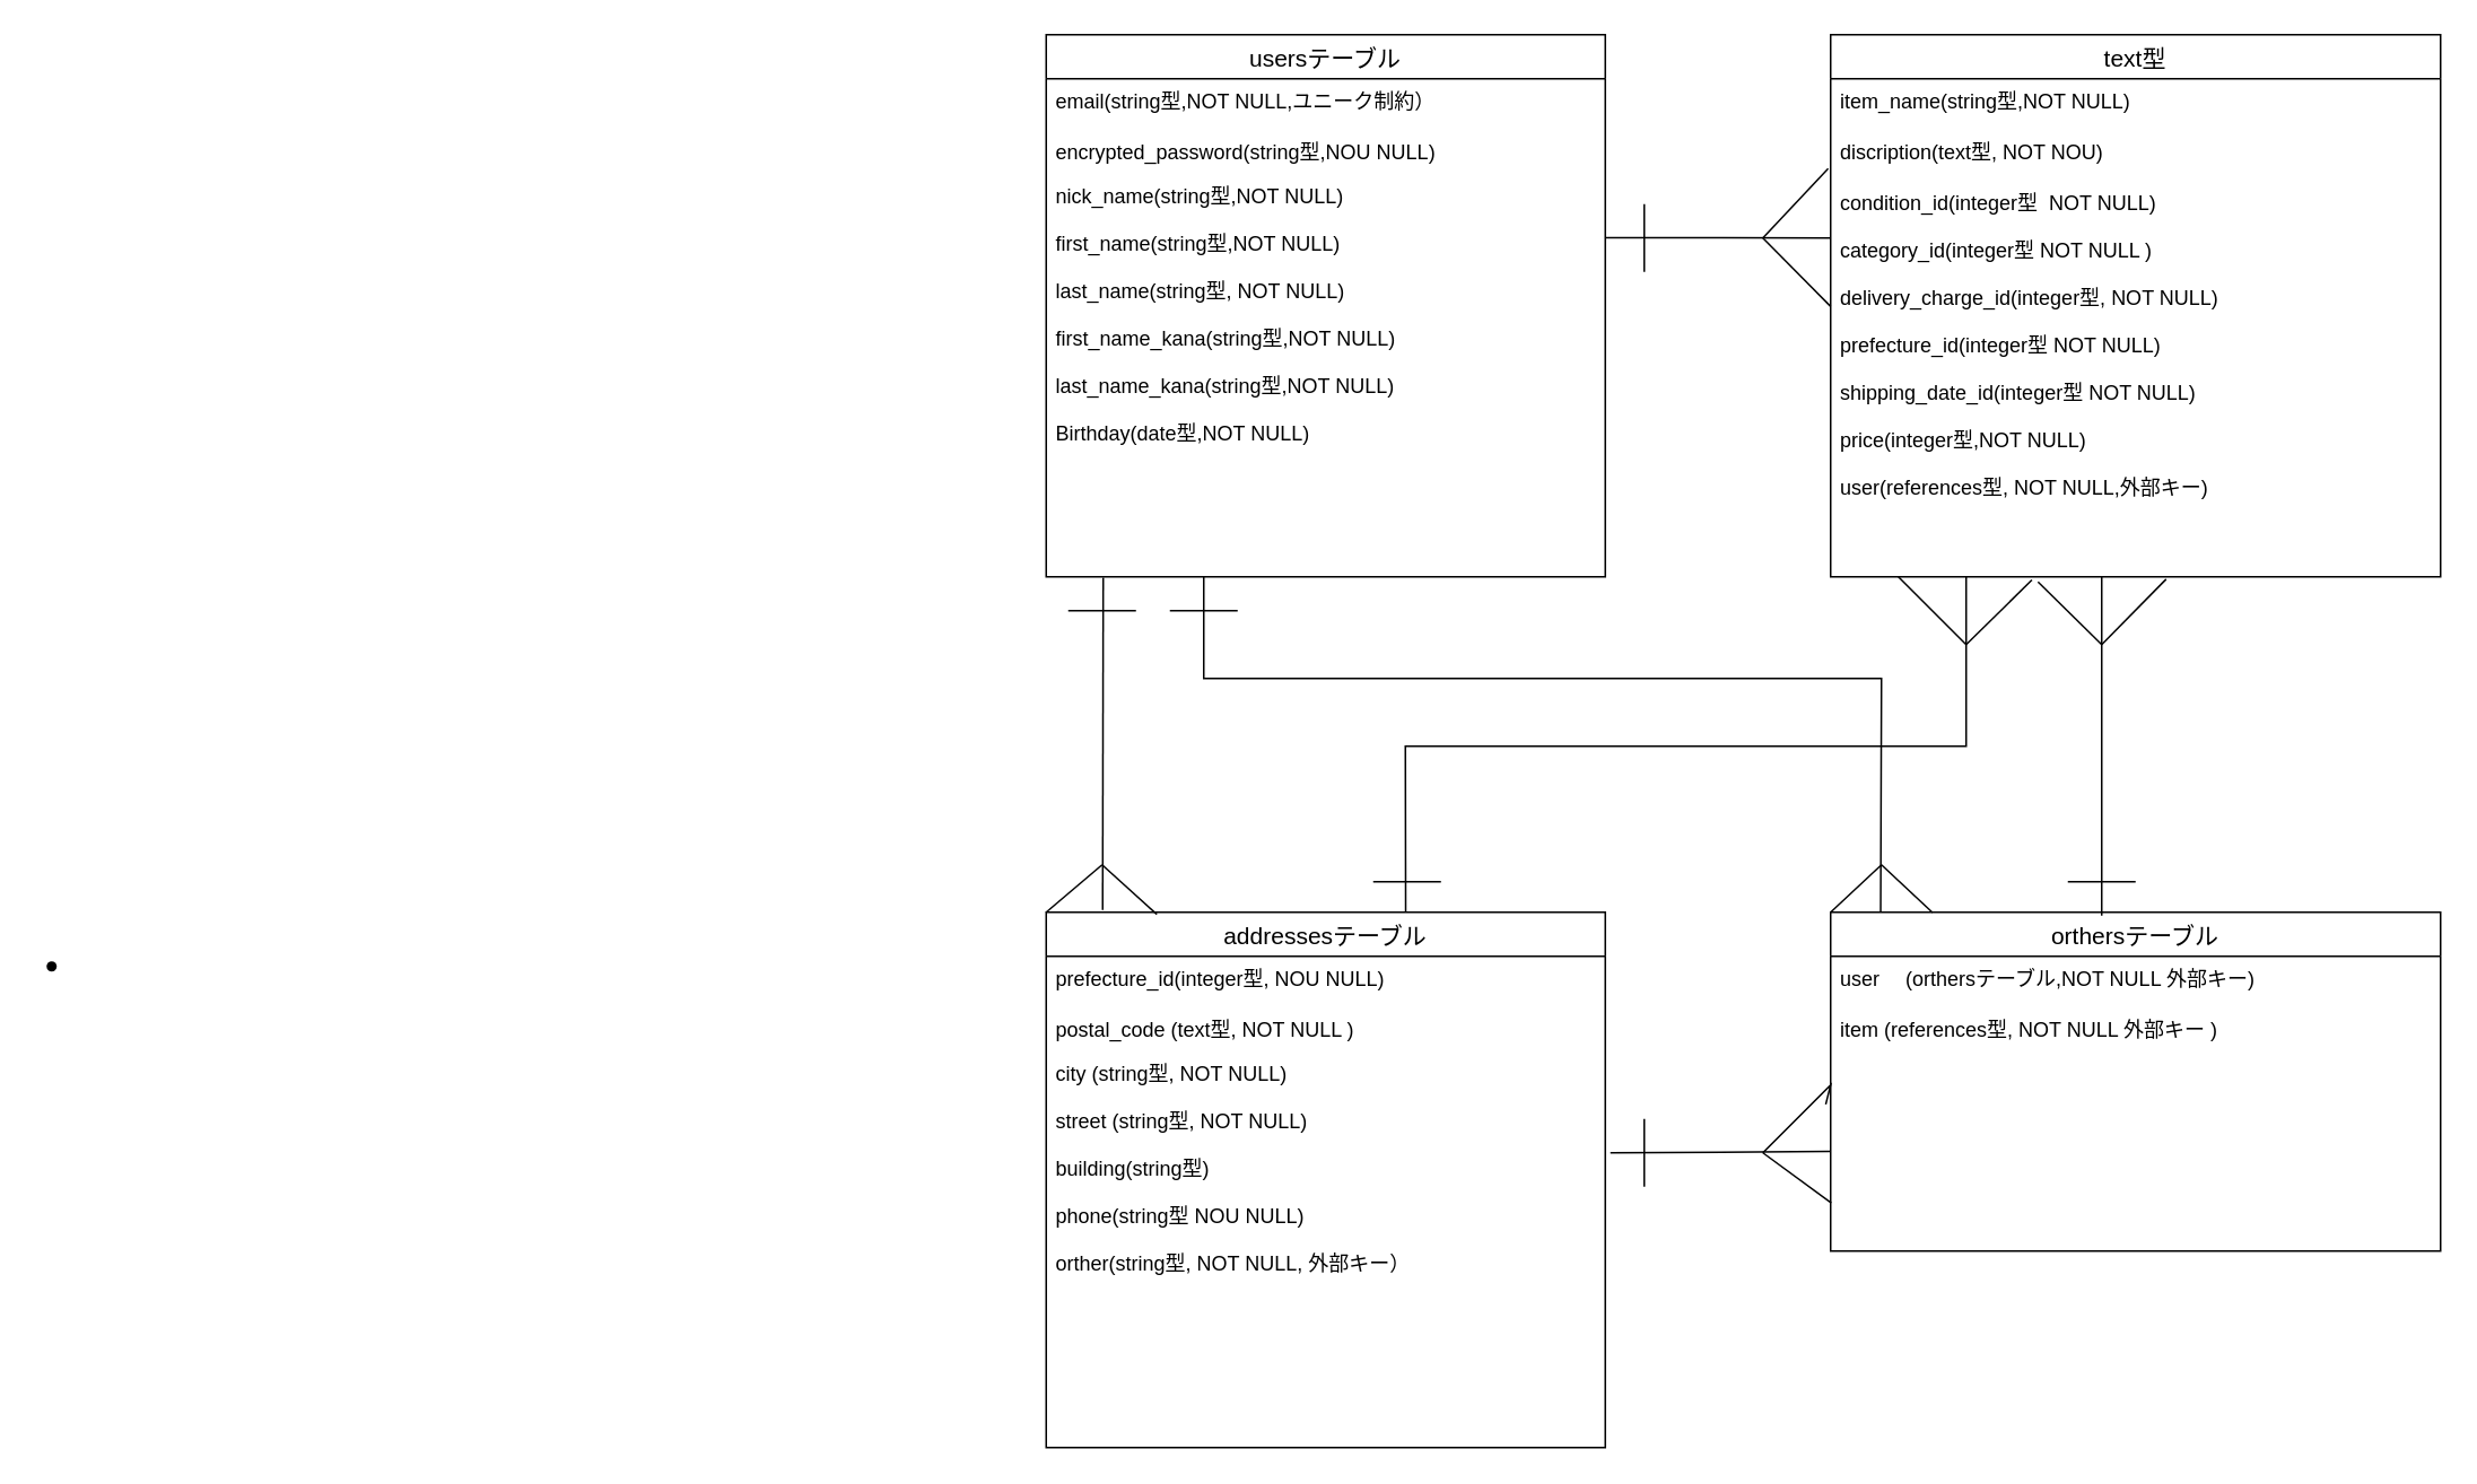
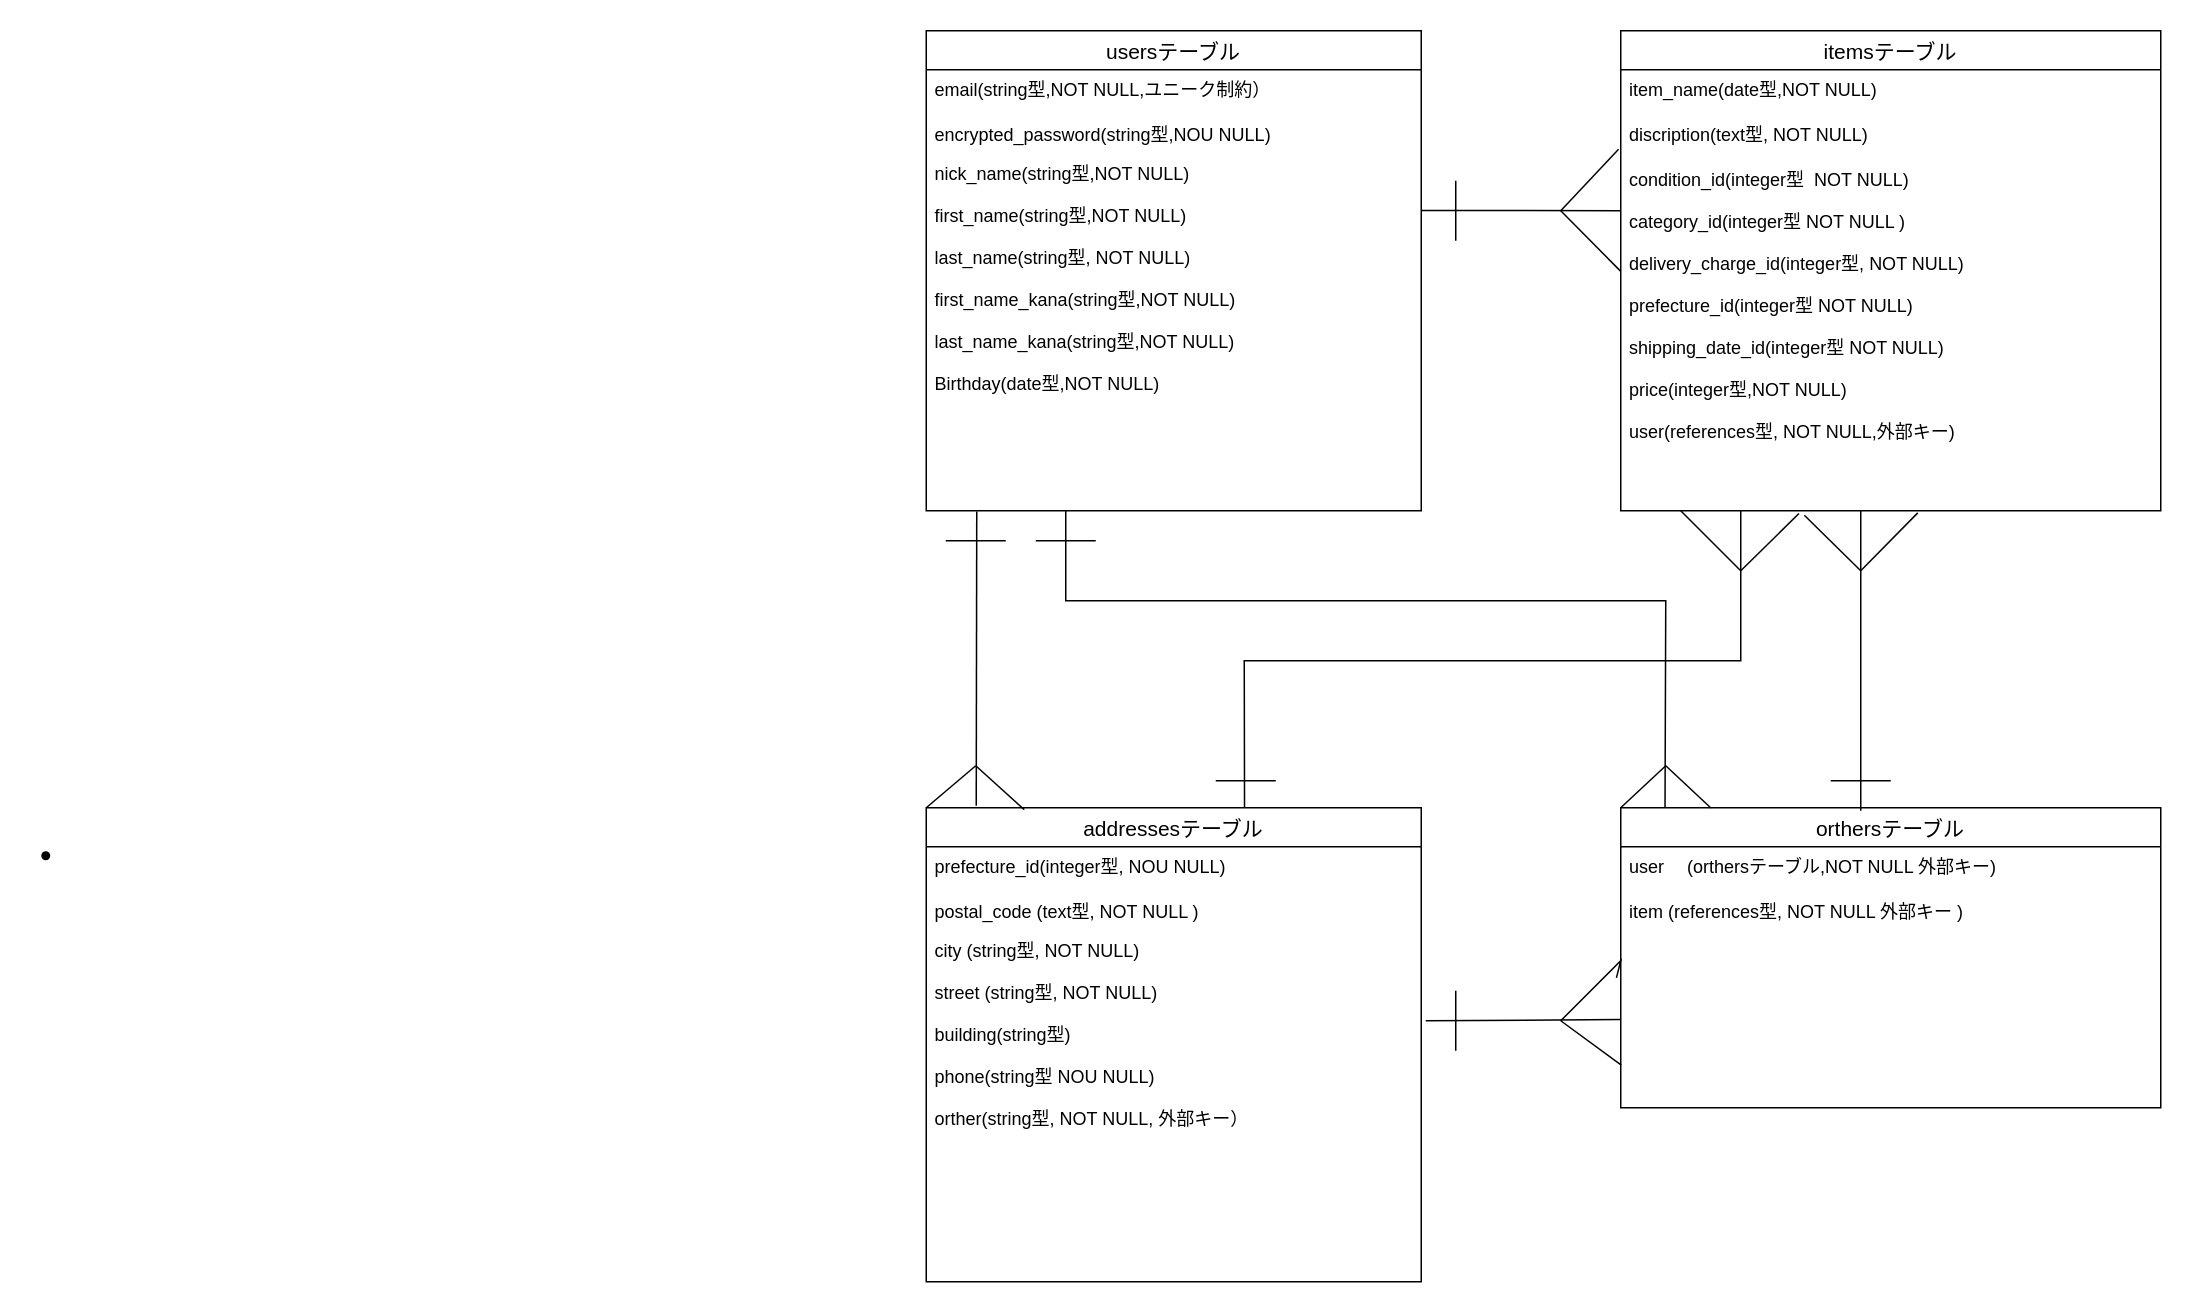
  <mxCell id="0" />
  <mxCell id="1" parent="0" />
- <mxCell id="2" value="text型" style="swimlane;fontStyle=0;childLayout=stackLayout;horizontal=1;startSize=26;horizontalStack=0;resizeParent=1;resizeParentMax=0;resizeLast=0;collapsible=1;marginBottom=0;align=center;fontSize=14;" parent="1" vertex="1"><mxGeometry x="1080" y="20" width="360" height="320" as="geometry" /></mxCell>
- <mxCell id="3" value="item_name(string型,NOT NULL)" style="text;strokeColor=none;fillColor=none;spacingLeft=4;spacingRight=4;overflow=hidden;rotatable=0;points=[[0,0.5],[1,0.5]];portConstraint=eastwest;fontSize=12;" parent="2" vertex="1"><mxGeometry y="26" width="360" height="30" as="geometry" /></mxCell>
- <mxCell id="4" value="discription(text型, NOT NOU)&#10;" style="text;strokeColor=none;fillColor=none;spacingLeft=4;spacingRight=4;overflow=hidden;rotatable=0;points=[[0,0.5],[1,0.5]];portConstraint=eastwest;fontSize=12;" parent="2" vertex="1"><mxGeometry y="56" width="360" height="30" as="geometry" /></mxCell>
+ <mxCell id="2" value="itemsテーブル" style="swimlane;fontStyle=0;childLayout=stackLayout;horizontal=1;startSize=26;horizontalStack=0;resizeParent=1;resizeParentMax=0;resizeLast=0;collapsible=1;marginBottom=0;align=center;fontSize=14;" parent="1" vertex="1"><mxGeometry x="1080" y="20" width="360" height="320" as="geometry" /></mxCell>
+ <mxCell id="3" value="item_name(date型,NOT NULL)" style="text;strokeColor=none;fillColor=none;spacingLeft=4;spacingRight=4;overflow=hidden;rotatable=0;points=[[0,0.5],[1,0.5]];portConstraint=eastwest;fontSize=12;" parent="2" vertex="1"><mxGeometry y="26" width="360" height="30" as="geometry" /></mxCell>
+ <mxCell id="4" value="discription(text型, NOT NULL)&#10;" style="text;strokeColor=none;fillColor=none;spacingLeft=4;spacingRight=4;overflow=hidden;rotatable=0;points=[[0,0.5],[1,0.5]];portConstraint=eastwest;fontSize=12;" parent="2" vertex="1"><mxGeometry y="56" width="360" height="30" as="geometry" /></mxCell>
  <mxCell id="5" value="condition_id(integer型  NOT NULL)&#10;&#10;category_id(integer型 NOT NULL )&#10;&#10;delivery_charge_id(integer型, NOT NULL)&#10;&#10;prefecture_id(integer型 NOT NULL)&#10;&#10;shipping_date_id(integer型 NOT NULL)&#10;&#10;price(integer型,NOT NULL)&#10;&#10;user(references型, NOT NULL,外部キー)&#10;&#10;" style="text;strokeColor=none;fillColor=none;spacingLeft=4;spacingRight=4;overflow=hidden;rotatable=0;points=[[0,0.5],[1,0.5]];portConstraint=eastwest;fontSize=12;" parent="2" vertex="1"><mxGeometry y="86" width="360" height="234" as="geometry" /></mxCell>
  <mxCell id="6" value="addressesテーブル" style="swimlane;fontStyle=0;childLayout=stackLayout;horizontal=1;startSize=26;horizontalStack=0;resizeParent=1;resizeParentMax=0;resizeLast=0;collapsible=1;marginBottom=0;align=center;fontSize=14;" parent="1" vertex="1"><mxGeometry x="617" y="538" width="330" height="316" as="geometry" /></mxCell>
  <mxCell id="7" value="prefecture_id(integer型, NOU NULL)" style="text;strokeColor=none;fillColor=none;spacingLeft=4;spacingRight=4;overflow=hidden;rotatable=0;points=[[0,0.5],[1,0.5]];portConstraint=eastwest;fontSize=12;" parent="6" vertex="1"><mxGeometry y="26" width="330" height="30" as="geometry" /></mxCell>
  <mxCell id="8" value="postal_code (text型, NOT NULL )" style="text;strokeColor=none;fillColor=none;spacingLeft=4;spacingRight=4;overflow=hidden;rotatable=0;points=[[0,0.5],[1,0.5]];portConstraint=eastwest;fontSize=12;" parent="6" vertex="1"><mxGeometry y="56" width="330" height="26" as="geometry" /></mxCell>
  <mxCell id="9" value="city (string型, NOT NULL)&#10;&#10;street (string型, NOT NULL)&#10;&#10;building(string型)&#10;&#10;phone(string型 NOU NULL)&#10;&#10;orther(string型, NOT NULL, 外部キー）&#10;&#10;&#10;&#10;" style="text;strokeColor=none;fillColor=none;spacingLeft=4;spacingRight=4;overflow=hidden;rotatable=0;points=[[0,0.5],[1,0.5]];portConstraint=eastwest;fontSize=12;" parent="6" vertex="1"><mxGeometry y="82" width="330" height="234" as="geometry" /></mxCell>
  <mxCell id="10" value="orthersテーブル" style="swimlane;fontStyle=0;childLayout=stackLayout;horizontal=1;startSize=26;horizontalStack=0;resizeParent=1;resizeParentMax=0;resizeLast=0;collapsible=1;marginBottom=0;align=center;fontSize=14;" parent="1" vertex="1"><mxGeometry x="1080" y="538" width="360" height="200" as="geometry" /></mxCell>
  <mxCell id="11" value="user　 (orthersテーブル,NOT NULL 外部キー)" style="text;strokeColor=none;fillColor=none;spacingLeft=4;spacingRight=4;overflow=hidden;rotatable=0;points=[[0,0.5],[1,0.5]];portConstraint=eastwest;fontSize=12;" parent="10" vertex="1"><mxGeometry y="26" width="360" height="30" as="geometry" /></mxCell>
  <mxCell id="12" value="item (references型, NOT NULL 外部キー )" style="text;strokeColor=none;fillColor=none;spacingLeft=4;spacingRight=4;overflow=hidden;rotatable=0;points=[[0,0.5],[1,0.5]];portConstraint=eastwest;fontSize=12;" parent="10" vertex="1"><mxGeometry y="56" width="360" height="144" as="geometry" /></mxCell>
  <mxCell id="13" value="usersテーブル" style="swimlane;fontStyle=0;childLayout=stackLayout;horizontal=1;startSize=26;horizontalStack=0;resizeParent=1;resizeParentMax=0;resizeLast=0;collapsible=1;marginBottom=0;align=center;fontSize=14;" parent="1" vertex="1"><mxGeometry x="617" y="20" width="330" height="320" as="geometry" /></mxCell>
  <mxCell id="14" value="email(string型,NOT NULL,ユニーク制約）" style="text;strokeColor=none;fillColor=none;spacingLeft=4;spacingRight=4;overflow=hidden;rotatable=0;points=[[0,0.5],[1,0.5]];portConstraint=eastwest;fontSize=12;fontStyle=0" parent="13" vertex="1"><mxGeometry y="26" width="330" height="30" as="geometry" /></mxCell>
  <mxCell id="15" value="encrypted_password(string型,NOU NULL)&#10;" style="text;strokeColor=none;fillColor=none;spacingLeft=4;spacingRight=4;overflow=hidden;rotatable=0;points=[[0,0.5],[1,0.5]];portConstraint=eastwest;fontSize=12;" parent="13" vertex="1"><mxGeometry y="56" width="330" height="26" as="geometry" /></mxCell>
  <mxCell id="16" value="nick_name(string型,NOT NULL)&#10;&#10;first_name(string型,NOT NULL)&#10;&#10;last_name(string型, NOT NULL)&#10;&#10;first_name_kana(string型,NOT NULL)&#10;&#10;last_name_kana(string型,NOT NULL)&#10;&#10;Birthday(date型,NOT NULL)&#10;&#10;&#10;&#10;" style="text;strokeColor=none;fillColor=none;spacingLeft=4;spacingRight=4;overflow=hidden;rotatable=0;points=[[0,0.5],[1,0.5]];portConstraint=eastwest;fontSize=12;" parent="13" vertex="1"><mxGeometry y="82" width="330" height="238" as="geometry" /></mxCell>
  <mxCell id="17" value="" style="endArrow=none;html=1;rounded=0;entryX=-0.004;entryY=0.766;entryDx=0;entryDy=0;entryPerimeter=0;" parent="1" target="4" edge="1"><mxGeometry relative="1" as="geometry"><mxPoint x="1040" y="140" as="sourcePoint" /><mxPoint x="1030" y="340" as="targetPoint" /></mxGeometry></mxCell>
  <mxCell id="18" value="" style="endArrow=none;html=1;rounded=0;entryX=0;entryY=0.318;entryDx=0;entryDy=0;entryPerimeter=0;" parent="1" target="5" edge="1"><mxGeometry relative="1" as="geometry"><mxPoint x="1040" y="140" as="sourcePoint" /><mxPoint x="1030" y="340" as="targetPoint" /></mxGeometry></mxCell>
  <mxCell id="19" value="" style="endArrow=none;html=1;rounded=0;" parent="1" edge="1"><mxGeometry relative="1" as="geometry"><mxPoint x="1240" y="340" as="sourcePoint" /><mxPoint x="1240" y="540" as="targetPoint" /><Array as="points" /></mxGeometry></mxCell>
  <mxCell id="20" value="" style="endArrow=none;html=1;rounded=0;entryX=0.111;entryY=1;entryDx=0;entryDy=0;entryPerimeter=0;" parent="1" target="5" edge="1"><mxGeometry relative="1" as="geometry"><mxPoint x="1160" y="380" as="sourcePoint" /><mxPoint x="760" y="600" as="targetPoint" /></mxGeometry></mxCell>
  <mxCell id="21" value="" style="endArrow=none;html=1;rounded=0;entryX=0.33;entryY=1.008;entryDx=0;entryDy=0;entryPerimeter=0;" parent="1" target="5" edge="1"><mxGeometry relative="1" as="geometry"><mxPoint x="1160" y="380" as="sourcePoint" /><mxPoint x="760" y="600" as="targetPoint" /></mxGeometry></mxCell>
  <mxCell id="22" value="" style="endArrow=none;html=1;entryX=0.55;entryY=1.006;entryDx=0;entryDy=0;entryPerimeter=0;" parent="1" target="5" edge="1"><mxGeometry width="50" height="50" relative="1" as="geometry"><mxPoint x="1240" y="380" as="sourcePoint" /><mxPoint x="1180" y="440" as="targetPoint" /></mxGeometry></mxCell>
  <mxCell id="23" value="" style="endArrow=none;html=1;entryX=0.34;entryY=1.013;entryDx=0;entryDy=0;entryPerimeter=0;" parent="1" target="5" edge="1"><mxGeometry width="50" height="50" relative="1" as="geometry"><mxPoint x="1240" y="380" as="sourcePoint" /><mxPoint x="1180" y="440" as="targetPoint" /></mxGeometry></mxCell>
  <mxCell id="24" value="" style="endArrow=none;html=1;" parent="1" edge="1"><mxGeometry width="50" height="50" relative="1" as="geometry"><mxPoint x="1220" y="520" as="sourcePoint" /><mxPoint x="1260" y="520" as="targetPoint" /></mxGeometry></mxCell>
  <mxCell id="25" value="" style="shape=waypoint;sketch=0;size=6;pointerEvents=1;points=[];fillColor=none;resizable=0;rotatable=0;perimeter=centerPerimeter;snapToPoint=1;strokeColor=default;" parent="1" vertex="1"><mxGeometry x="20" y="560" width="20" height="20" as="geometry" /></mxCell>
  <mxCell id="26" value="" style="endArrow=none;html=1;rounded=0;exitX=0.643;exitY=0;exitDx=0;exitDy=0;exitPerimeter=0;" parent="1" source="6" edge="1"><mxGeometry relative="1" as="geometry"><mxPoint x="880" y="430" as="sourcePoint" /><mxPoint x="1160" y="340" as="targetPoint" /><Array as="points"><mxPoint x="829" y="440" /><mxPoint x="1160" y="440" /></Array></mxGeometry></mxCell>
  <mxCell id="27" value="" style="endArrow=none;html=1;rounded=0;" parent="1" edge="1"><mxGeometry relative="1" as="geometry"><mxPoint x="810" y="520" as="sourcePoint" /><mxPoint x="850" y="520" as="targetPoint" /></mxGeometry></mxCell>
  <mxCell id="28" value="" style="endArrow=none;html=1;rounded=0;exitX=1.001;exitY=0.159;exitDx=0;exitDy=0;exitPerimeter=0;entryX=0;entryY=0.145;entryDx=0;entryDy=0;entryPerimeter=0;" parent="1" source="16" target="5" edge="1"><mxGeometry relative="1" as="geometry"><mxPoint x="960" y="140" as="sourcePoint" /><mxPoint x="1070" y="140" as="targetPoint" /></mxGeometry></mxCell>
  <mxCell id="29" value="" style="endArrow=none;html=1;rounded=0;" parent="1" edge="1"><mxGeometry relative="1" as="geometry"><mxPoint x="970" y="120" as="sourcePoint" /><mxPoint x="970" y="160" as="targetPoint" /></mxGeometry></mxCell>
  <mxCell id="30" value="" style="endArrow=none;html=1;rounded=0;entryX=0.082;entryY=0.001;entryDx=0;entryDy=0;entryPerimeter=0;" parent="1" target="10" edge="1"><mxGeometry relative="1" as="geometry"><mxPoint x="710" y="340" as="sourcePoint" /><mxPoint x="1080" y="570" as="targetPoint" /><Array as="points"><mxPoint x="710" y="400" /><mxPoint x="1110" y="400" /></Array></mxGeometry></mxCell>
  <mxCell id="31" value="" style="endArrow=none;html=1;rounded=0;" parent="1" edge="1"><mxGeometry relative="1" as="geometry"><mxPoint x="690" y="360" as="sourcePoint" /><mxPoint x="730" y="360" as="targetPoint" /></mxGeometry></mxCell>
  <mxCell id="32" value="" style="endArrow=none;html=1;rounded=0;exitX=0;exitY=0;exitDx=0;exitDy=0;" parent="1" source="10" edge="1"><mxGeometry relative="1" as="geometry"><mxPoint x="1030" y="490" as="sourcePoint" /><mxPoint x="1110" y="510" as="targetPoint" /></mxGeometry></mxCell>
  <mxCell id="33" value="" style="endArrow=none;html=1;rounded=0;entryX=0.167;entryY=0.001;entryDx=0;entryDy=0;entryPerimeter=0;" parent="1" target="10" edge="1"><mxGeometry relative="1" as="geometry"><mxPoint x="1110" y="510" as="sourcePoint" /><mxPoint x="1200" y="490" as="targetPoint" /></mxGeometry></mxCell>
  <mxCell id="34" value="" style="endArrow=none;html=1;rounded=0;exitX=0.102;exitY=1.002;exitDx=0;exitDy=0;exitPerimeter=0;entryX=0.101;entryY=-0.004;entryDx=0;entryDy=0;entryPerimeter=0;" parent="1" source="16" target="6" edge="1"><mxGeometry relative="1" as="geometry"><mxPoint x="740" y="470" as="sourcePoint" /><mxPoint x="900" y="470" as="targetPoint" /></mxGeometry></mxCell>
  <mxCell id="35" value="" style="endArrow=none;html=1;rounded=0;" parent="1" edge="1"><mxGeometry relative="1" as="geometry"><mxPoint x="630" y="360" as="sourcePoint" /><mxPoint x="670" y="360" as="targetPoint" /></mxGeometry></mxCell>
  <mxCell id="36" value="" style="endArrow=none;html=1;rounded=0;exitX=0;exitY=0;exitDx=0;exitDy=0;" parent="1" source="6" edge="1"><mxGeometry relative="1" as="geometry"><mxPoint x="680" y="470" as="sourcePoint" /><mxPoint x="650" y="510" as="targetPoint" /></mxGeometry></mxCell>
  <mxCell id="37" value="" style="endArrow=none;html=1;rounded=0;entryX=0.198;entryY=0.004;entryDx=0;entryDy=0;entryPerimeter=0;" parent="1" target="6" edge="1"><mxGeometry relative="1" as="geometry"><mxPoint x="650" y="510" as="sourcePoint" /><mxPoint x="840" y="470" as="targetPoint" /></mxGeometry></mxCell>
  <mxCell id="38" value="" style="endArrow=none;html=1;rounded=0;entryX=0;entryY=0.236;entryDx=0;entryDy=0;entryPerimeter=0;" parent="1" edge="1"><mxGeometry relative="1" as="geometry"><mxPoint x="950" y="680" as="sourcePoint" /><mxPoint x="1080" y="679.224" as="targetPoint" /></mxGeometry></mxCell>
  <mxCell id="39" value="" style="endArrow=none;html=1;rounded=0;" parent="1" edge="1"><mxGeometry relative="1" as="geometry"><mxPoint x="970" y="660" as="sourcePoint" /><mxPoint x="970" y="700" as="targetPoint" /></mxGeometry></mxCell>
  <mxCell id="40" value="" style="endArrow=none;html=1;rounded=0;entryX=-0.008;entryY=0.117;entryDx=0;entryDy=0;entryPerimeter=0;" parent="1" edge="1"><mxGeometry relative="1" as="geometry"><mxPoint x="1040" y="680" as="sourcePoint" /><mxPoint x="1077.12" y="651.378" as="targetPoint" /><Array as="points"><mxPoint x="1080" y="640" /></Array></mxGeometry></mxCell>
  <mxCell id="41" value="" style="endArrow=none;html=1;rounded=0;entryX=0.001;entryY=0.366;entryDx=0;entryDy=0;entryPerimeter=0;" parent="1" edge="1"><mxGeometry relative="1" as="geometry"><mxPoint x="1040" y="680" as="sourcePoint" /><mxPoint x="1080.36" y="709.644" as="targetPoint" /></mxGeometry></mxCell>
